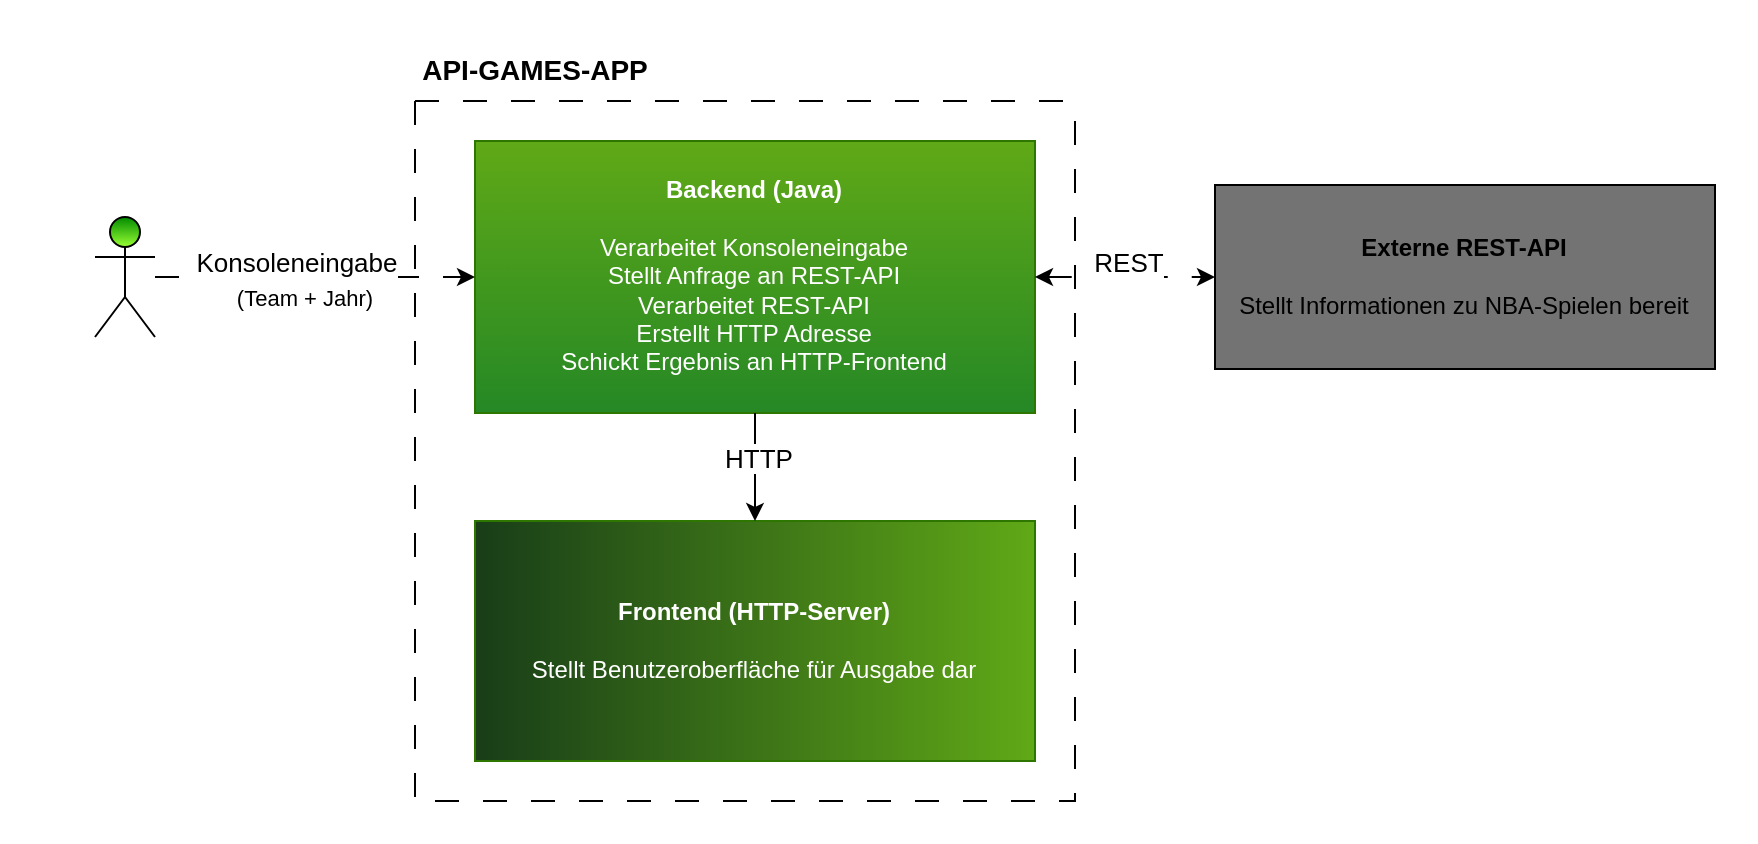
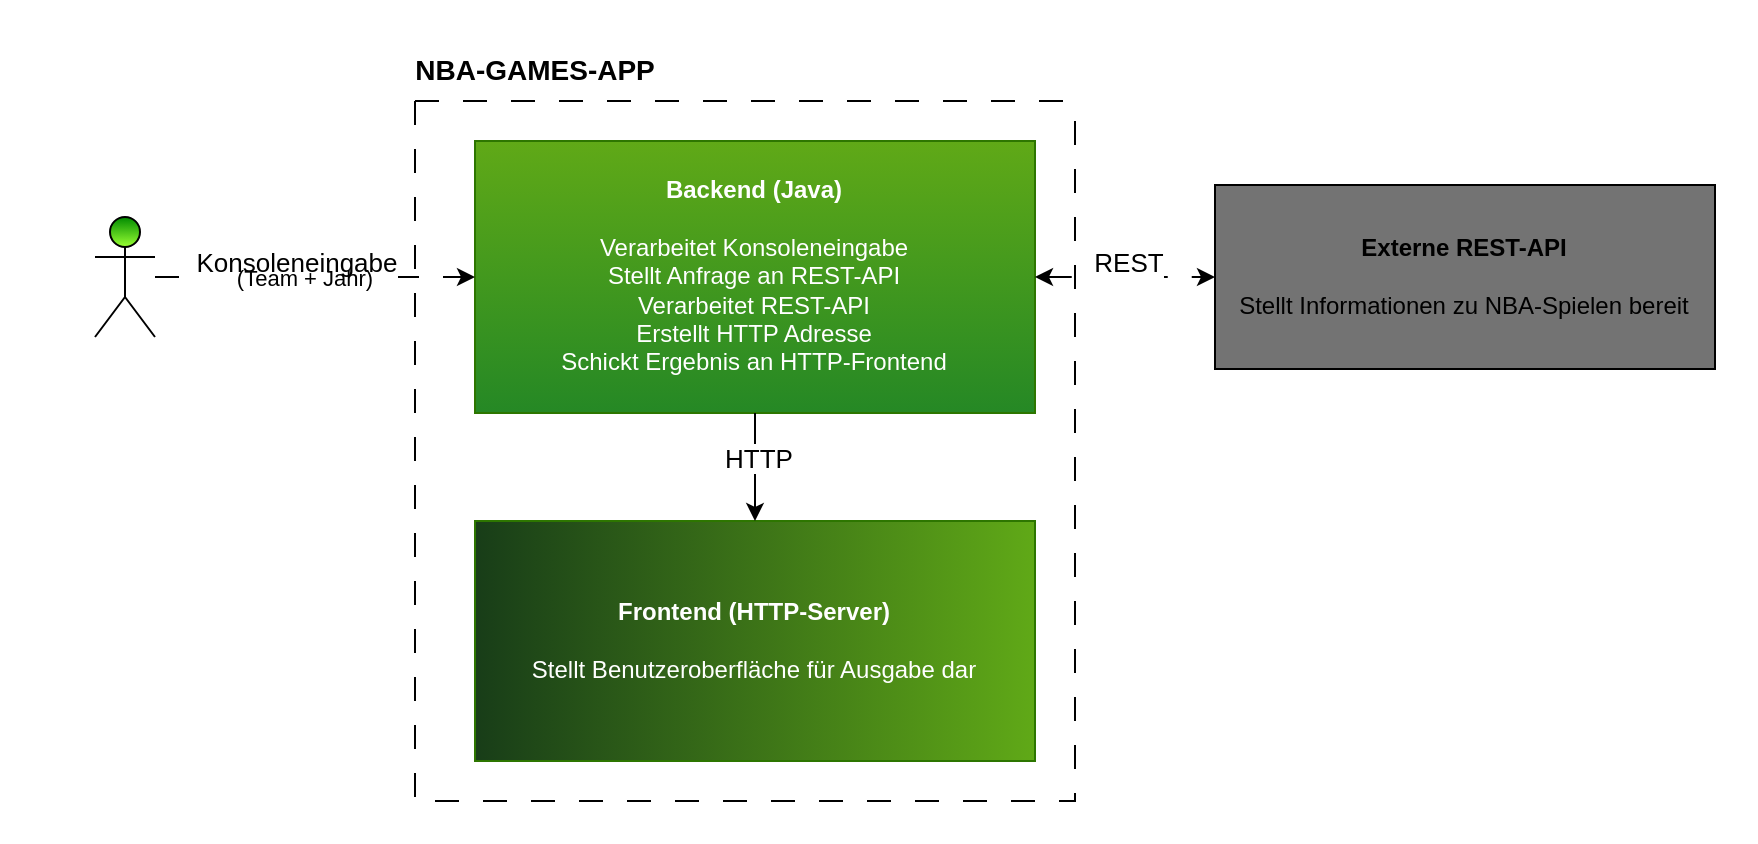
  <mxCell id="0" />
  <mxCell id="1" parent="0" />
  <mxCell id="2" value="&lt;b&gt;Anwende&lt;/b&gt;r&lt;br&gt;Will Info zu NBA-Team&lt;br&gt;für ein bestimmtes Jahr" style="shape=umlActor;verticalLabelPosition=bottom;verticalAlign=top;html=1;outlineConnect=0;fillColor=#008a00;fontColor=#ffffff;strokeColor=#000000;gradientColor=#99FF33;" vertex="1" parent="1"><mxGeometry x="20" y="108" width="30" height="60" as="geometry" /></mxCell>
  <mxCell id="3" value="&lt;b&gt;Backend (Java)&lt;/b&gt;&lt;br&gt;&lt;br&gt;Verarbeitet Konsoleneingabe&lt;br&gt;Stellt Anfrage an REST-API&lt;br&gt;Verarbeitet REST-API&lt;br&gt;Erstellt HTTP Adresse&lt;br&gt;Schickt Ergebnis an HTTP-Frontend" style="rounded=0;whiteSpace=wrap;html=1;fillColor=#60a917;fontColor=#ffffff;strokeColor=#2D7600;gradientColor=#258825;" vertex="1" parent="1"><mxGeometry x="210" y="70" width="280" height="136" as="geometry" /></mxCell>
  <mxCell id="4" value="&lt;b&gt;Frontend (HTTP-Server)&lt;/b&gt;&lt;br&gt;&lt;br&gt;Stellt Benutzeroberfläche für Ausgabe dar" style="rounded=0;whiteSpace=wrap;html=1;labelBackgroundColor=none;fillColor=#60a917;fontColor=#ffffff;strokeColor=#2D7600;gradientColor=#183D18;gradientDirection=west;" vertex="1" parent="1"><mxGeometry x="210" y="260" width="280" height="120" as="geometry" /></mxCell>
  <mxCell id="5" value="&lt;b&gt;Externe REST-API&lt;/b&gt;&lt;br&gt;&lt;br&gt;Stellt Informationen zu NBA-Spielen bereit" style="rounded=0;whiteSpace=wrap;html=1;fillColor=#737373;" vertex="1" parent="1"><mxGeometry x="580" y="92" width="250" height="92" as="geometry" /></mxCell>
  <mxCell id="6" value="" style="endArrow=classic;startArrow=classic;html=1;rounded=0;entryX=0;entryY=0.5;entryDx=0;entryDy=0;exitX=1;exitY=0.5;exitDx=0;exitDy=0;dashed=1;dashPattern=12 12;" edge="1" parent="1" source="3" target="5"><mxGeometry width="50" height="50" relative="1" as="geometry"><mxPoint x="410" y="200" as="sourcePoint" /><mxPoint x="460" y="150" as="targetPoint" /></mxGeometry></mxCell>
  <mxCell id="7" value="&lt;font style=&quot;font-size: 13px;&quot;&gt;REST&lt;/font&gt;" style="edgeLabel;html=1;align=center;verticalAlign=middle;resizable=0;points=[];" vertex="1" connectable="0" parent="6"><mxGeometry x="0.024" relative="1" as="geometry"><mxPoint y="-8" as="offset" /></mxGeometry></mxCell>
  <mxCell id="8" value="" style="endArrow=classic;html=1;rounded=0;entryX=0.5;entryY=0;entryDx=0;entryDy=0;exitX=0.5;exitY=1;exitDx=0;exitDy=0;" edge="1" parent="1" source="3" target="4"><mxGeometry width="50" height="50" relative="1" as="geometry"><mxPoint x="410" y="100" as="sourcePoint" /><mxPoint x="460" y="50" as="targetPoint" /></mxGeometry></mxCell>
  <mxCell id="9" value="&lt;font style=&quot;font-size: 13px;&quot;&gt;HTTP&lt;/font&gt;" style="edgeLabel;html=1;align=center;verticalAlign=middle;resizable=0;points=[];" vertex="1" connectable="0" parent="8"><mxGeometry x="-0.17" y="1" relative="1" as="geometry"><mxPoint as="offset" /></mxGeometry></mxCell>
  <mxCell id="10" value="" style="endArrow=classic;startArrow=none;html=1;rounded=0;entryX=0;entryY=0.5;entryDx=0;entryDy=0;startFill=0;dashed=1;dashPattern=12 12;" edge="1" parent="1" source="2" target="3"><mxGeometry width="50" height="50" relative="1" as="geometry"><mxPoint x="410" y="200" as="sourcePoint" /><mxPoint x="460" y="150" as="targetPoint" /></mxGeometry></mxCell>
  <mxCell id="11" value="&lt;font style=&quot;font-size: 13px;&quot;&gt;Konsoleneingabe&lt;br&gt;&lt;/font&gt;" style="edgeLabel;html=1;align=center;verticalAlign=middle;resizable=0;points=[];" vertex="1" connectable="0" parent="10"><mxGeometry x="0.042" y="-2" relative="1" as="geometry"><mxPoint x="-13" y="-10" as="offset" /></mxGeometry></mxCell>
- <mxCell id="12" value="&lt;font style=&quot;font-size: 11px;&quot;&gt;(Team + Jahr)&lt;/font&gt;" style="text;html=1;align=center;verticalAlign=middle;resizable=0;points=[];autosize=1;strokeColor=none;fillColor=none;" vertex="1" parent="1"><mxGeometry x="80" y="134" width="90" height="30" as="geometry" /></mxCell>
+ <mxCell id="12" value="&lt;font style=&quot;font-size: 11px;&quot;&gt;(Team + Jahr)&lt;/font&gt;" style="text;html=1;align=center;verticalAlign=middle;resizable=0;points=[];autosize=1;strokeColor=none;fillColor=none;" vertex="1" parent="1"><mxGeometry x="80" y="124" width="90" height="30" as="geometry" /></mxCell>
  <mxCell id="13" value="" style="swimlane;startSize=0;dashed=1;dashPattern=12 12;" vertex="1" parent="1"><mxGeometry x="180" y="50" width="330" height="350" as="geometry" /></mxCell>
- <mxCell id="14" value="&lt;font style=&quot;font-size: 14px;&quot;&gt;&lt;b&gt;API-GAMES-APP&lt;/b&gt;&lt;/font&gt;" style="text;html=1;align=center;verticalAlign=middle;resizable=0;points=[];autosize=1;strokeColor=none;fillColor=none;" vertex="1" parent="1"><mxGeometry x="170" y="20" width="140" height="30" as="geometry" /></mxCell>
+ <mxCell id="14" value="&lt;font style=&quot;font-size: 14px;&quot;&gt;&lt;b&gt;NBA-GAMES-APP&lt;/b&gt;&lt;/font&gt;" style="text;html=1;align=center;verticalAlign=middle;resizable=0;points=[];autosize=1;strokeColor=none;fillColor=none;" vertex="1" parent="1"><mxGeometry x="170" y="20" width="140" height="30" as="geometry" /></mxCell>
